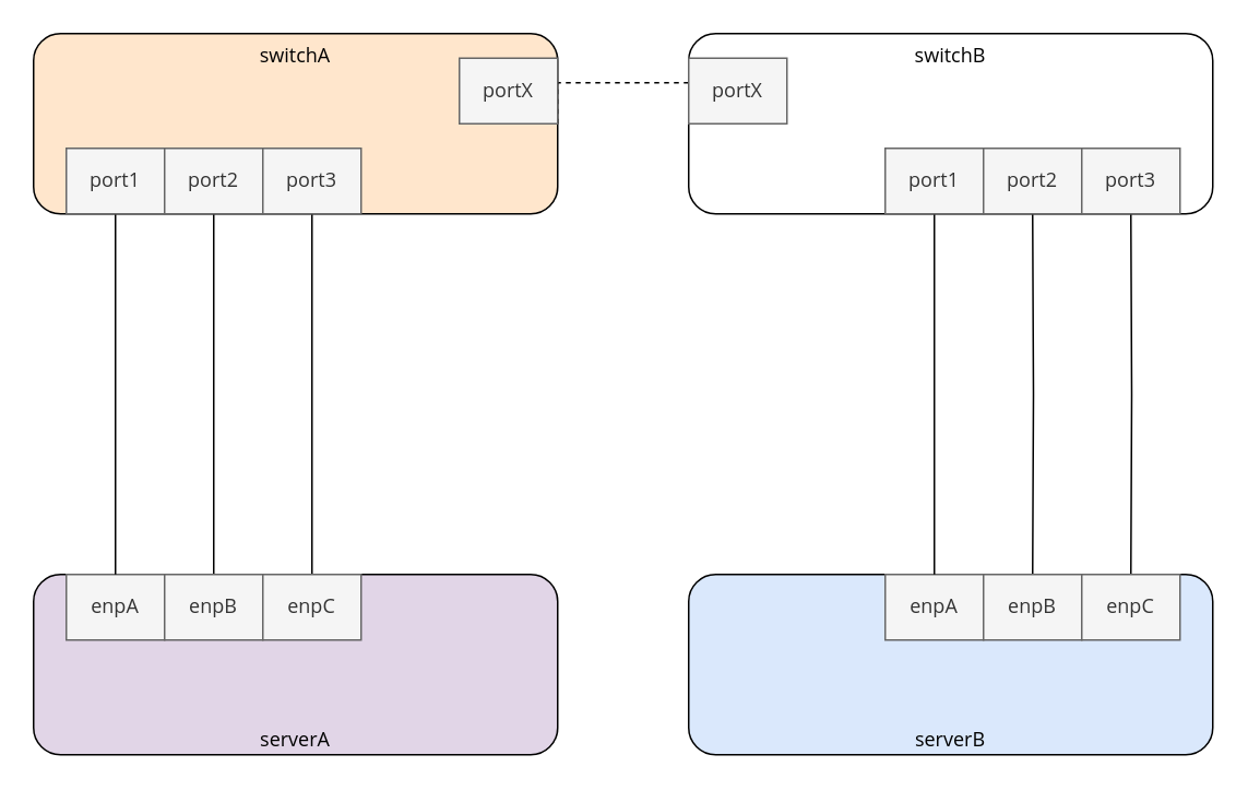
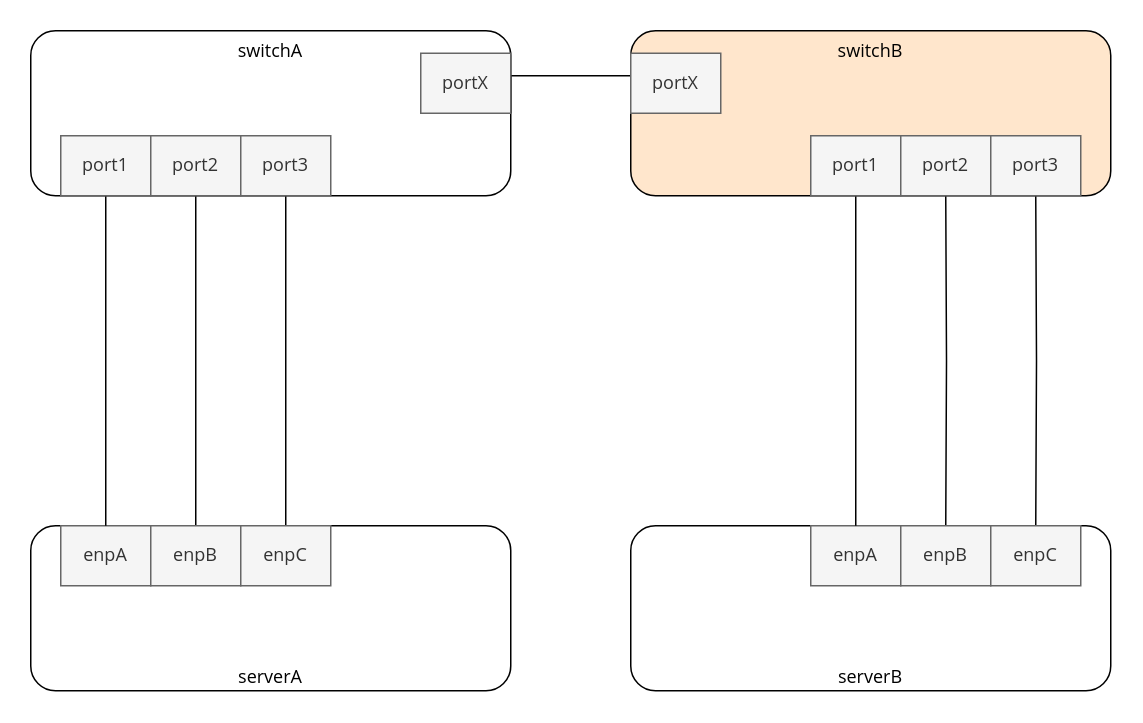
  <mxCell id="0" />
  <mxCell id="1" parent="0" />
- <mxCell id="2" value="&lt;div&gt;serverA&lt;/div&gt;" style="rounded=1;whiteSpace=wrap;html=1;verticalAlign=bottom;align=center;rotation=0;fontFamily=Open Sans;fillColor=#e1d5e7;" parent="1" vertex="1"><mxGeometry x="20" y="350" width="320" height="110" as="geometry" /></mxCell>
+ <mxCell id="2" value="&lt;div&gt;serverA&lt;/div&gt;" style="rounded=1;whiteSpace=wrap;html=1;verticalAlign=bottom;align=center;rotation=0;fontFamily=Open Sans;" parent="1" vertex="1"><mxGeometry x="20" y="350" width="320" height="110" as="geometry" /></mxCell>
  <mxCell id="3" value="enpA" style="rounded=0;whiteSpace=wrap;html=1;fillColor=#f5f5f5;strokeColor=#666666;fontColor=#333333;direction=west;fontFamily=Open Sans;" parent="1" vertex="1"><mxGeometry x="40" y="350" width="60" height="40" as="geometry" /></mxCell>
  <mxCell id="4" style="edgeStyle=orthogonalEdgeStyle;rounded=0;orthogonalLoop=1;jettySize=auto;html=1;exitX=0.5;exitY=1;exitDx=0;exitDy=0;entryX=0.5;entryY=1;entryDx=0;entryDy=0;endArrow=none;endFill=0;endSize=18;fontFamily=Open Sans;" parent="1" source="5" target="10" edge="1"><mxGeometry relative="1" as="geometry" /></mxCell>
  <mxCell id="5" value="&lt;div&gt;enpB&lt;/div&gt;" style="rounded=0;whiteSpace=wrap;html=1;fillColor=#f5f5f5;strokeColor=#666666;fontColor=#333333;direction=west;fontFamily=Open Sans;" parent="1" vertex="1"><mxGeometry x="100" y="350" width="60" height="40" as="geometry" /></mxCell>
- <mxCell id="6" style="edgeStyle=orthogonalEdgeStyle;rounded=0;orthogonalLoop=1;jettySize=auto;html=1;exitX=1;exitY=0.5;exitDx=0;exitDy=0;entryX=0;entryY=0.5;entryDx=0;entryDy=0;endArrow=none;endFill=0;fontFamily=Open Sans;dashed=1;" parent="1" source="7" target="13" edge="1"><mxGeometry relative="1" as="geometry"><Array as="points"><mxPoint x="340" y="50" /><mxPoint x="420" y="50" /></Array></mxGeometry></mxCell>
- <mxCell id="7" value="switchA" style="rounded=1;whiteSpace=wrap;html=1;verticalAlign=top;align=center;fontFamily=Open Sans;fillColor=#ffe6cc;" parent="1" vertex="1"><mxGeometry x="20" y="20" width="320" height="110" as="geometry" /></mxCell>
+ <mxCell id="6" style="edgeStyle=orthogonalEdgeStyle;rounded=0;orthogonalLoop=1;jettySize=auto;html=1;exitX=1;exitY=0.5;exitDx=0;exitDy=0;entryX=0;entryY=0.5;entryDx=0;entryDy=0;endArrow=none;endFill=0;fontFamily=Open Sans;" parent="1" source="7" target="13" edge="1"><mxGeometry relative="1" as="geometry"><Array as="points"><mxPoint x="340" y="50" /><mxPoint x="420" y="50" /></Array></mxGeometry></mxCell>
+ <mxCell id="7" value="switchA" style="rounded=1;whiteSpace=wrap;html=1;verticalAlign=top;align=center;fontFamily=Open Sans;" parent="1" vertex="1"><mxGeometry x="20" y="20" width="320" height="110" as="geometry" /></mxCell>
  <mxCell id="8" style="edgeStyle=orthogonalEdgeStyle;rounded=0;orthogonalLoop=1;jettySize=auto;html=1;exitX=0.5;exitY=1;exitDx=0;exitDy=0;entryX=0.5;entryY=1;entryDx=0;entryDy=0;endArrow=none;endFill=0;endSize=18;fontFamily=Open Sans;" parent="1" source="9" target="3" edge="1"><mxGeometry relative="1" as="geometry" /></mxCell>
  <mxCell id="9" value="port1" style="rounded=0;whiteSpace=wrap;html=1;fillColor=#f5f5f5;strokeColor=#666666;fontColor=#333333;fontFamily=Open Sans;" parent="1" vertex="1"><mxGeometry x="40" y="90" width="60" height="40" as="geometry" /></mxCell>
  <mxCell id="10" value="port2" style="rounded=0;whiteSpace=wrap;html=1;fillColor=#f5f5f5;strokeColor=#666666;fontColor=#333333;fontFamily=Open Sans;" parent="1" vertex="1"><mxGeometry x="100" y="90" width="60" height="40" as="geometry" /></mxCell>
  <mxCell id="11" value="&lt;div&gt;portX&lt;/div&gt;" style="rounded=0;whiteSpace=wrap;html=1;fillColor=#f5f5f5;strokeColor=#666666;fontColor=#333333;fontFamily=Open Sans;" parent="1" vertex="1"><mxGeometry x="280" y="35" width="60" height="40" as="geometry" /></mxCell>
- <mxCell id="12" value="serverB" style="rounded=1;whiteSpace=wrap;html=1;verticalAlign=bottom;align=center;rotation=0;fontFamily=Open Sans;fillColor=#dae8fc;" parent="1" vertex="1"><mxGeometry x="420" y="350" width="320" height="110" as="geometry" /></mxCell>
- <mxCell id="13" value="switchB" style="rounded=1;whiteSpace=wrap;html=1;verticalAlign=top;align=center;fontFamily=Open Sans;" parent="1" vertex="1"><mxGeometry x="420" y="20" width="320" height="110" as="geometry" /></mxCell>
+ <mxCell id="12" value="serverB" style="rounded=1;whiteSpace=wrap;html=1;verticalAlign=bottom;align=center;rotation=0;fontFamily=Open Sans;" parent="1" vertex="1"><mxGeometry x="420" y="350" width="320" height="110" as="geometry" /></mxCell>
+ <mxCell id="13" value="switchB" style="rounded=1;whiteSpace=wrap;html=1;verticalAlign=top;align=center;fontFamily=Open Sans;fillColor=#ffe6cc;" parent="1" vertex="1"><mxGeometry x="420" y="20" width="320" height="110" as="geometry" /></mxCell>
  <mxCell id="14" value="&lt;div&gt;portX&lt;/div&gt;" style="rounded=0;whiteSpace=wrap;html=1;fillColor=#f5f5f5;strokeColor=#666666;fontColor=#333333;fontFamily=Open Sans;" parent="1" vertex="1"><mxGeometry x="420" y="35" width="60" height="40" as="geometry" /></mxCell>
  <mxCell id="15" style="edgeStyle=orthogonalEdgeStyle;rounded=0;orthogonalLoop=1;jettySize=auto;html=1;exitX=0.5;exitY=1;exitDx=0;exitDy=0;entryX=0.5;entryY=1;entryDx=0;entryDy=0;endArrow=none;endFill=0;endSize=18;fontFamily=Open Sans;" parent="1" source="16" target="17" edge="1"><mxGeometry relative="1" as="geometry" /></mxCell>
  <mxCell id="16" value="enpC" style="rounded=0;whiteSpace=wrap;html=1;fillColor=#f5f5f5;strokeColor=#666666;fontColor=#333333;direction=west;fontFamily=Open Sans;" parent="1" vertex="1"><mxGeometry x="160" y="350" width="60" height="40" as="geometry" /></mxCell>
  <mxCell id="17" value="port3" style="rounded=0;whiteSpace=wrap;html=1;fillColor=#f5f5f5;strokeColor=#666666;fontColor=#333333;fontFamily=Open Sans;" parent="1" vertex="1"><mxGeometry x="160" y="90" width="60" height="40" as="geometry" /></mxCell>
  <mxCell id="18" value="enpA" style="rounded=0;whiteSpace=wrap;html=1;fillColor=#f5f5f5;strokeColor=#666666;fontColor=#333333;direction=west;fontFamily=Open Sans;" parent="1" vertex="1"><mxGeometry x="540" y="350" width="60" height="40" as="geometry" /></mxCell>
  <mxCell id="19" style="edgeStyle=orthogonalEdgeStyle;rounded=0;orthogonalLoop=1;jettySize=auto;html=1;exitX=0.5;exitY=1;exitDx=0;exitDy=0;entryX=0.5;entryY=1;entryDx=0;entryDy=0;endArrow=none;endFill=0;endSize=18;fontFamily=Open Sans;" parent="1" target="22" edge="1"><mxGeometry relative="1" as="geometry"><mxPoint x="630" y="350" as="sourcePoint" /></mxGeometry></mxCell>
  <mxCell id="20" style="edgeStyle=orthogonalEdgeStyle;rounded=0;orthogonalLoop=1;jettySize=auto;html=1;exitX=0.5;exitY=1;exitDx=0;exitDy=0;entryX=0.5;entryY=1;entryDx=0;entryDy=0;endArrow=none;endFill=0;endSize=18;fontFamily=Open Sans;" parent="1" source="21" target="18" edge="1"><mxGeometry relative="1" as="geometry" /></mxCell>
  <mxCell id="21" value="port1" style="rounded=0;whiteSpace=wrap;html=1;fillColor=#f5f5f5;strokeColor=#666666;fontColor=#333333;fontFamily=Open Sans;" parent="1" vertex="1"><mxGeometry x="540" y="90" width="60" height="40" as="geometry" /></mxCell>
  <mxCell id="22" value="port2" style="rounded=0;whiteSpace=wrap;html=1;fillColor=#f5f5f5;strokeColor=#666666;fontColor=#333333;fontFamily=Open Sans;" parent="1" vertex="1"><mxGeometry x="600" y="90" width="60" height="40" as="geometry" /></mxCell>
  <mxCell id="23" style="edgeStyle=orthogonalEdgeStyle;rounded=0;orthogonalLoop=1;jettySize=auto;html=1;exitX=0.5;exitY=1;exitDx=0;exitDy=0;entryX=0.5;entryY=1;entryDx=0;entryDy=0;endArrow=none;endFill=0;endSize=18;fontFamily=Open Sans;" parent="1" target="24" edge="1"><mxGeometry relative="1" as="geometry"><mxPoint x="690" y="350" as="sourcePoint" /></mxGeometry></mxCell>
  <mxCell id="24" value="port3" style="rounded=0;whiteSpace=wrap;html=1;fillColor=#f5f5f5;strokeColor=#666666;fontColor=#333333;fontFamily=Open Sans;" parent="1" vertex="1"><mxGeometry x="660" y="90" width="60" height="40" as="geometry" /></mxCell>
  <mxCell id="25" value="&lt;div&gt;enpB&lt;/div&gt;" style="rounded=0;whiteSpace=wrap;html=1;fillColor=#f5f5f5;strokeColor=#666666;fontColor=#333333;direction=west;fontFamily=Open Sans;" vertex="1" parent="1"><mxGeometry x="600" y="350" width="60" height="40" as="geometry" /></mxCell>
  <mxCell id="26" value="enpC" style="rounded=0;whiteSpace=wrap;html=1;fillColor=#f5f5f5;strokeColor=#666666;fontColor=#333333;direction=west;fontFamily=Open Sans;" vertex="1" parent="1"><mxGeometry x="660" y="350" width="60" height="40" as="geometry" /></mxCell>
